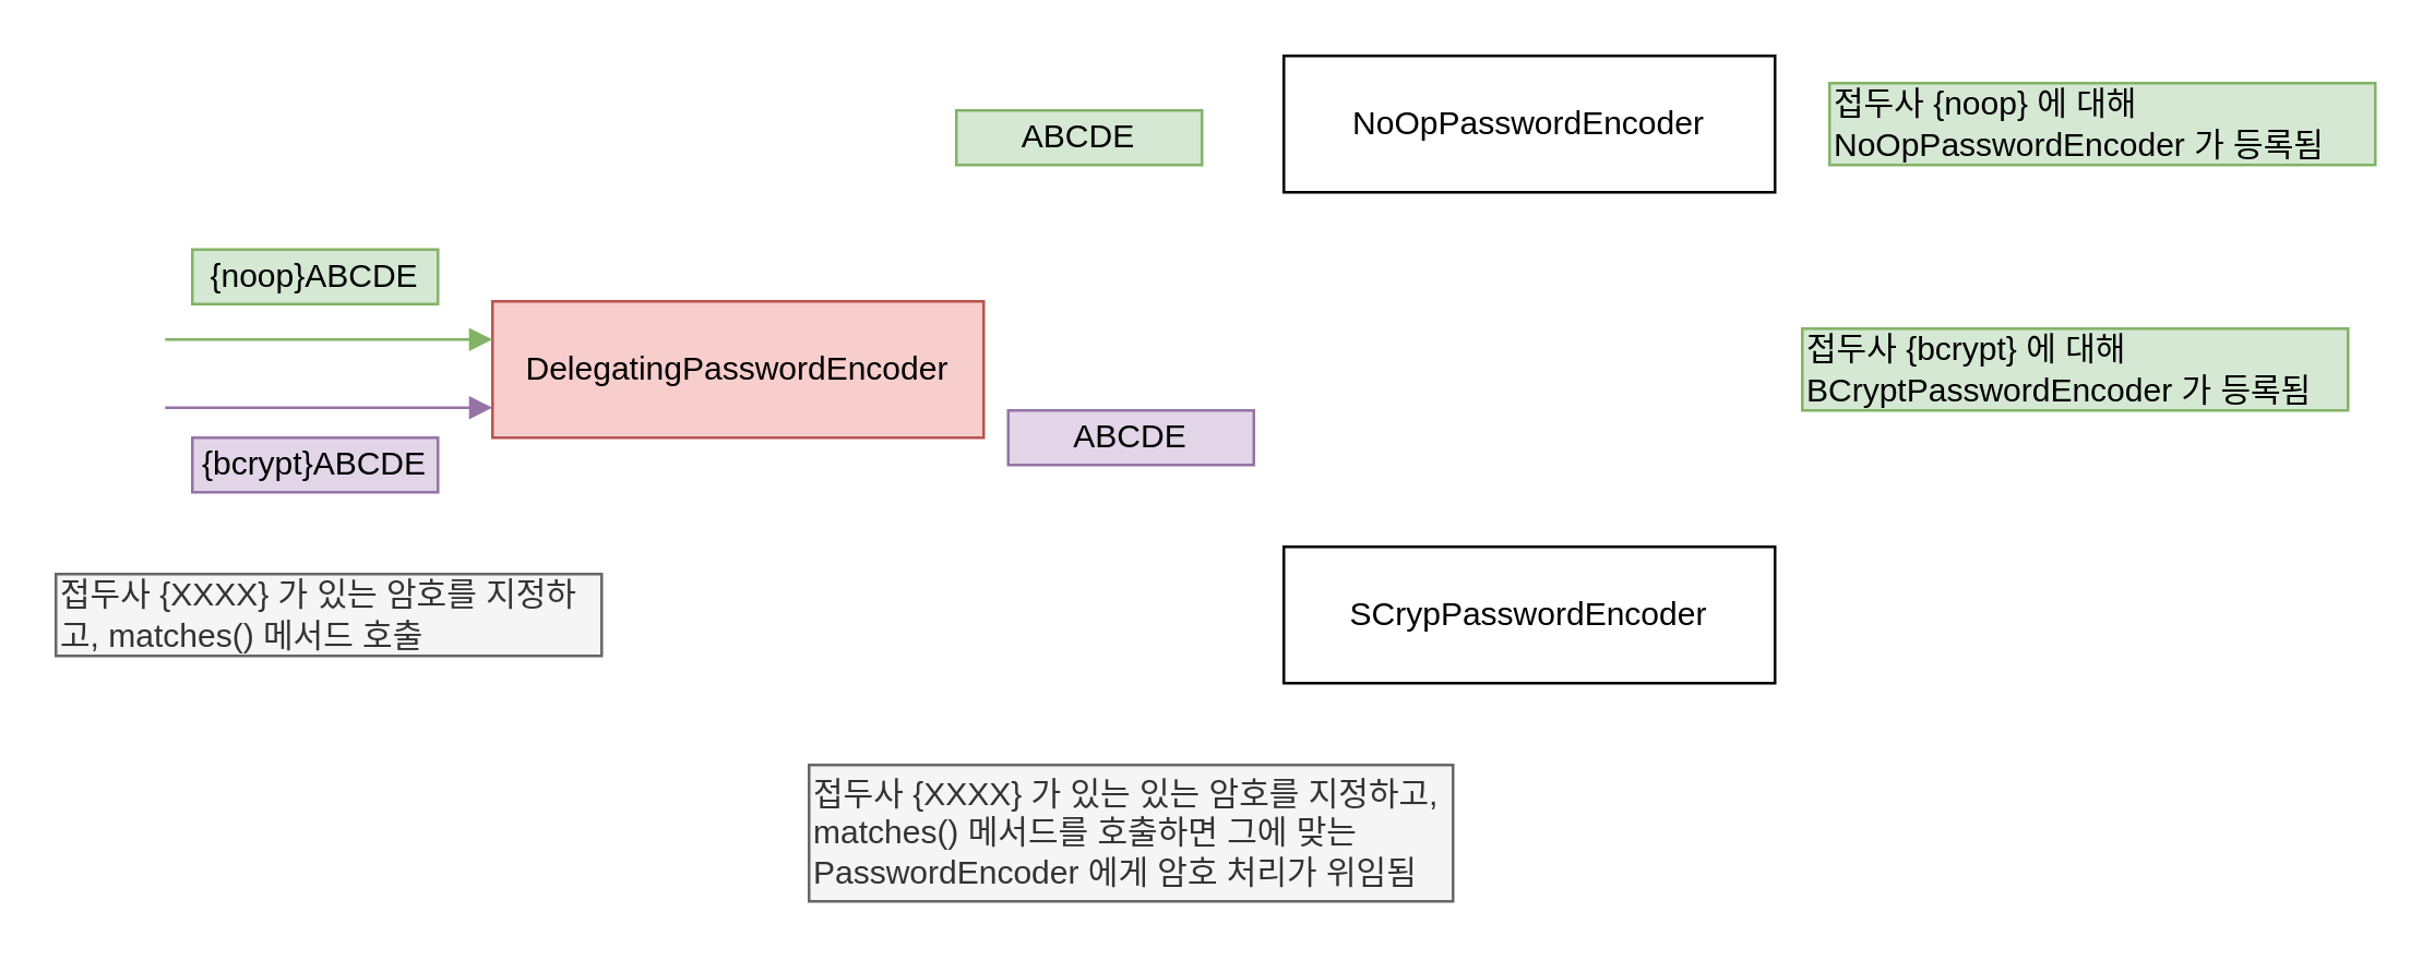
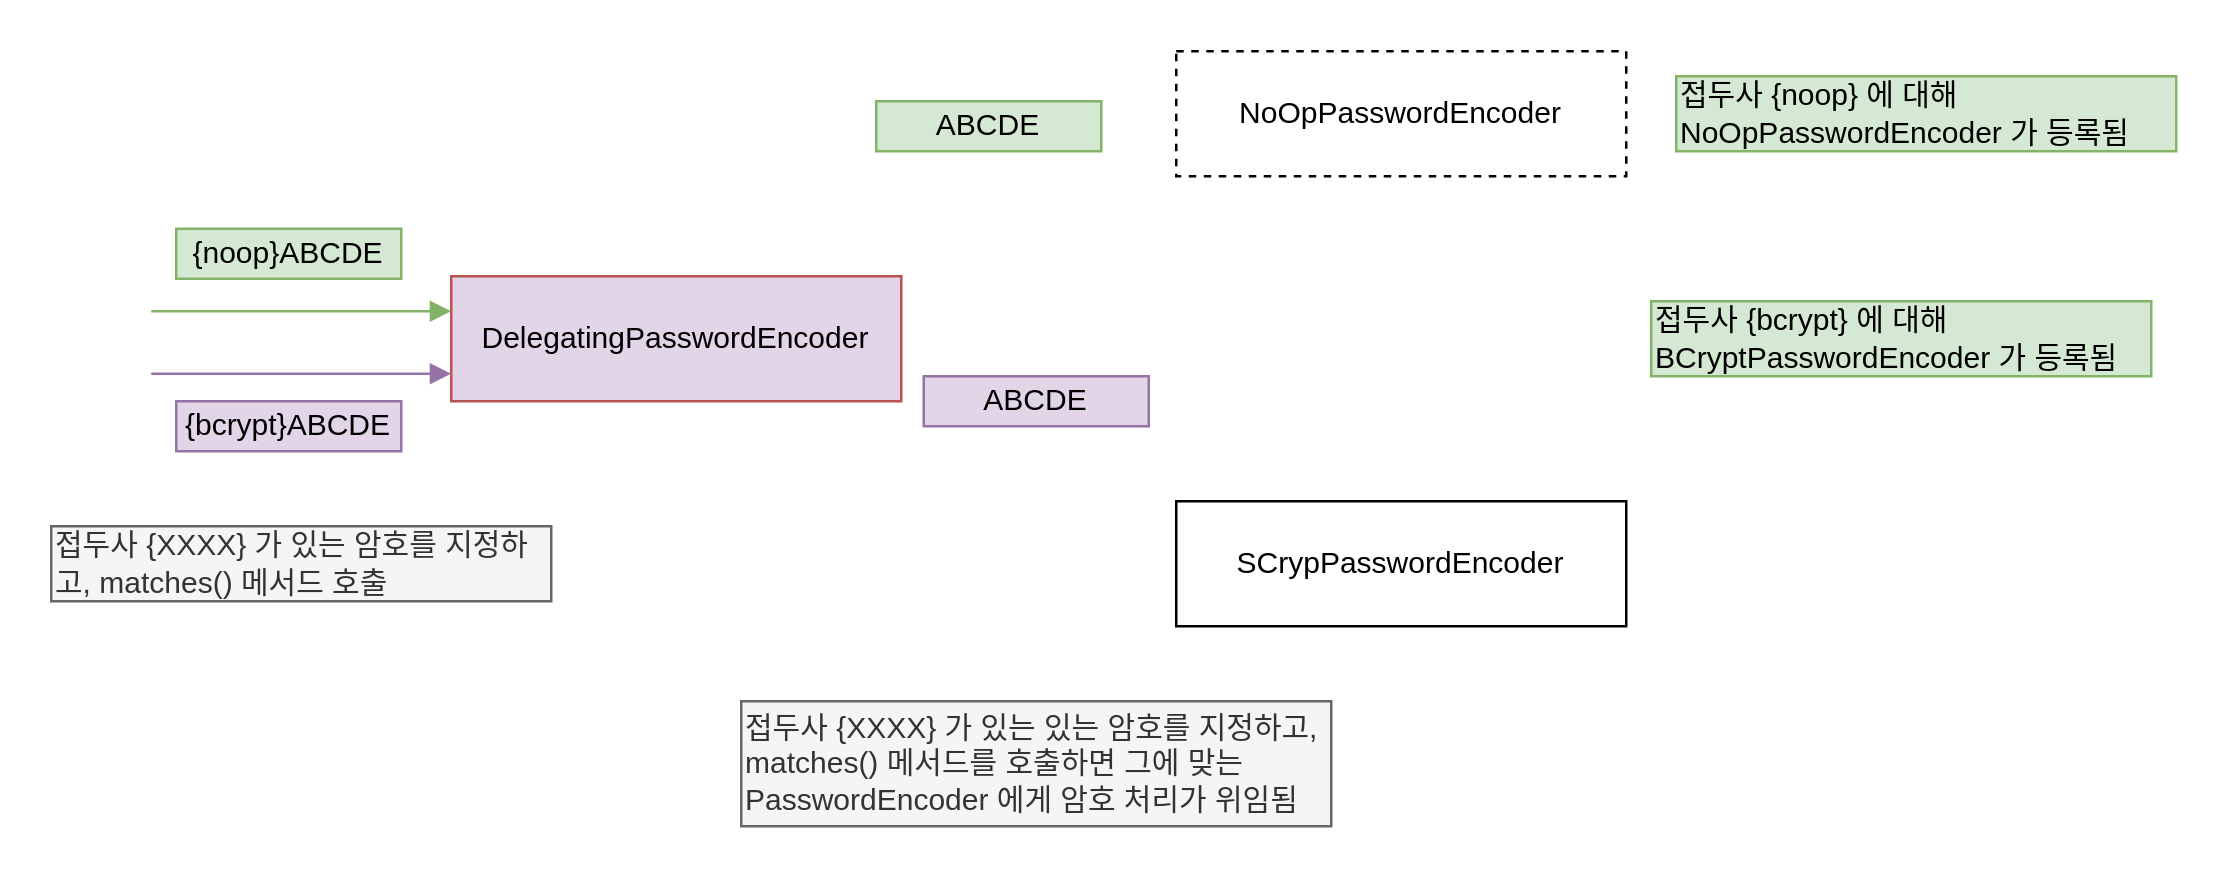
  <mxCell id="0" />
  <mxCell id="1" parent="0" />
- <mxCell id="2" value="DelegatingPasswordEncoder" style="rounded=0;whiteSpace=wrap;html=1;fillColor=#f8cecc;strokeColor=#b85450;" vertex="1" parent="1"><mxGeometry x="180" y="110" width="180" height="50" as="geometry" /></mxCell>
- <mxCell id="3" value="NoOpPasswordEncoder" style="rounded=0;whiteSpace=wrap;html=1;" vertex="1" parent="1"><mxGeometry x="470" y="20" width="180" height="50" as="geometry" /></mxCell>
+ <mxCell id="2" value="DelegatingPasswordEncoder" style="rounded=0;whiteSpace=wrap;html=1;fillColor=#e1d5e7;strokeColor=#b85450;" vertex="1" parent="1"><mxGeometry x="180" y="110" width="180" height="50" as="geometry" /></mxCell>
+ <mxCell id="3" value="NoOpPasswordEncoder" style="rounded=0;whiteSpace=wrap;html=1;dashed=1;" vertex="1" parent="1"><mxGeometry x="470" y="20" width="180" height="50" as="geometry" /></mxCell>
  <mxCell id="4" value="SCrypPasswordEncoder" style="rounded=0;whiteSpace=wrap;html=1;" vertex="1" parent="1"><mxGeometry x="470" y="200" width="180" height="50" as="geometry" /></mxCell>
  <mxCell id="5" value="" style="endArrow=block;html=1;rounded=0;entryX=0;entryY=0.5;entryDx=0;entryDy=0;endFill=1;fillColor=#d5e8d4;strokeColor=#82b366;" edge="1" parent="1"><mxGeometry width="50" height="50" relative="1" as="geometry"><mxPoint x="60" y="124" as="sourcePoint" /><mxPoint x="180" y="124" as="targetPoint" /></mxGeometry></mxCell>
  <mxCell id="6" value="" style="endArrow=block;html=1;rounded=0;entryX=0;entryY=0.5;entryDx=0;entryDy=0;endFill=1;fillColor=#e1d5e7;strokeColor=#9673a6;" edge="1" parent="1"><mxGeometry width="50" height="50" relative="1" as="geometry"><mxPoint x="60" y="149" as="sourcePoint" /><mxPoint x="180" y="149" as="targetPoint" /></mxGeometry></mxCell>
  <mxCell id="7" value="{noop}ABCDE" style="text;html=1;strokeColor=#82b366;fillColor=#d5e8d4;align=center;verticalAlign=middle;whiteSpace=wrap;rounded=0;" vertex="1" parent="1"><mxGeometry x="70" y="91" width="90" height="20" as="geometry" /></mxCell>
  <mxCell id="8" value="ABCDE" style="text;html=1;strokeColor=#82b366;fillColor=#d5e8d4;align=center;verticalAlign=middle;whiteSpace=wrap;rounded=0;" vertex="1" parent="1"><mxGeometry x="350" y="40" width="90" height="20" as="geometry" /></mxCell>
  <mxCell id="9" value="{bcrypt}ABCDE" style="text;html=1;strokeColor=#9673a6;fillColor=#e1d5e7;align=center;verticalAlign=middle;whiteSpace=wrap;rounded=0;" vertex="1" parent="1"><mxGeometry x="70" y="160" width="90" height="20" as="geometry" /></mxCell>
  <mxCell id="10" value="ABCDE" style="text;html=1;strokeColor=#9673a6;fillColor=#e1d5e7;align=center;verticalAlign=middle;whiteSpace=wrap;rounded=0;" vertex="1" parent="1"><mxGeometry x="369" y="150" width="90" height="20" as="geometry" /></mxCell>
  <mxCell id="11" value="접두사 {XXXX} 가 있는 암호를 지정하고, matches() 메서드 호출" style="text;html=1;strokeColor=#666666;fillColor=#f5f5f5;align=left;verticalAlign=middle;whiteSpace=wrap;rounded=0;fontColor=#333333;" vertex="1" parent="1"><mxGeometry x="20" y="210" width="200" height="30" as="geometry" /></mxCell>
  <mxCell id="12" value="접두사 {XXXX} 가 있는 있는 암호를 지정하고, matches() 메서드를 호출하면 그에 맞는 PasswordEncoder 에게 암호 처리가 위임됨" style="text;html=1;strokeColor=#666666;fillColor=#f5f5f5;align=left;verticalAlign=middle;whiteSpace=wrap;rounded=0;fontColor=#333333;" vertex="1" parent="1"><mxGeometry x="296" y="280" width="236" height="50" as="geometry" /></mxCell>
  <mxCell id="13" value="접두사 {noop} 에 대해 NoOpPasswordEncoder 가 등록됨" style="text;html=1;strokeColor=#82b366;fillColor=#d5e8d4;align=left;verticalAlign=middle;whiteSpace=wrap;rounded=0;" vertex="1" parent="1"><mxGeometry x="670" y="30" width="200" height="30" as="geometry" /></mxCell>
  <mxCell id="14" value="접두사 {bcrypt} 에 대해 BCryptPasswordEncoder 가 등록됨" style="text;html=1;strokeColor=#82b366;fillColor=#d5e8d4;align=left;verticalAlign=middle;whiteSpace=wrap;rounded=0;" vertex="1" parent="1"><mxGeometry x="660" y="120" width="200" height="30" as="geometry" /></mxCell>
